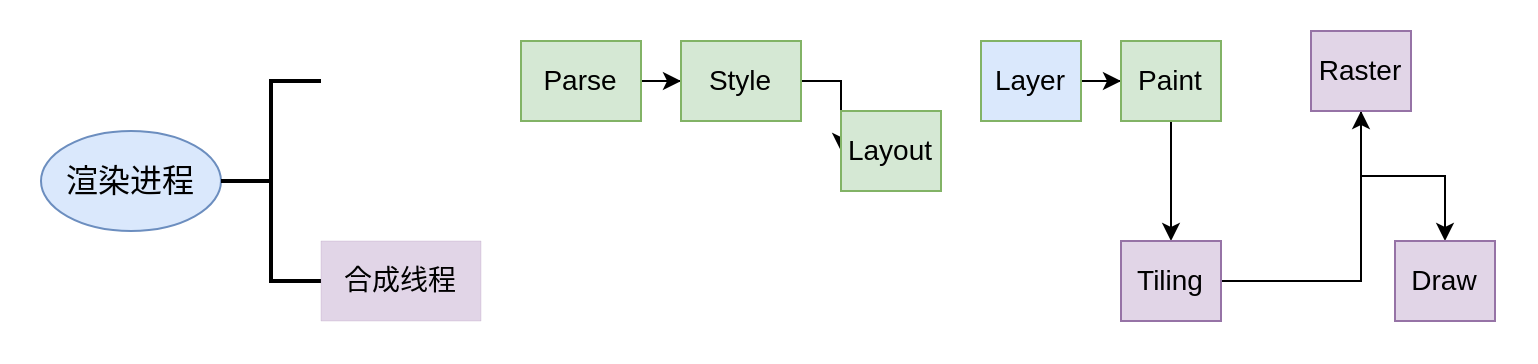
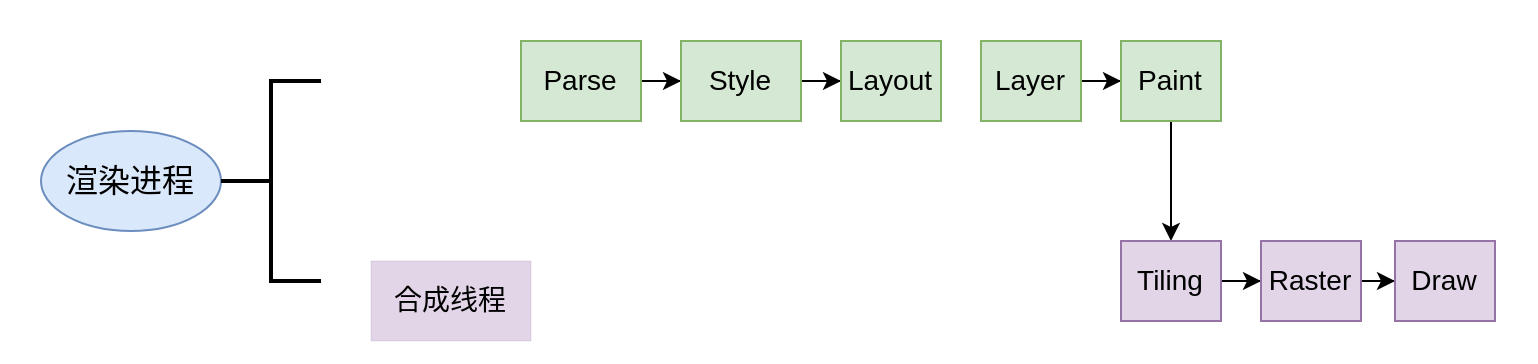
  <mxCell id="0" />
  <mxCell id="1" parent="0" />
  <mxCell id="2" value="渲染进程" style="ellipse;whiteSpace=wrap;html=1;fillColor=#dae8fc;strokeColor=#6c8ebf;fontSize=16;fixDash=1;" vertex="1" parent="1"><mxGeometry x="20" y="65" width="90" height="50" as="geometry" /></mxCell>
  <mxCell id="3" value="" style="strokeWidth=2;html=1;shape=mxgraph.flowchart.annotation_2;align=left;labelPosition=right;pointerEvents=1;fixDash=1;" vertex="1" parent="1"><mxGeometry x="110" y="40" width="50" height="100" as="geometry" /></mxCell>
  <mxCell id="4" value="" style="edgeStyle=orthogonalEdgeStyle;rounded=0;orthogonalLoop=1;jettySize=auto;html=1;fontSize=14;strokeWidth=1;fixDash=1;" edge="1" parent="1" source="5" target="8"><mxGeometry relative="1" as="geometry" /></mxCell>
  <mxCell id="5" value="Parse" style="rounded=0;whiteSpace=wrap;html=1;fillColor=#d5e8d4;strokeColor=#82b366;fontSize=14;strokeWidth=1;fixDash=1;" vertex="1" parent="1"><mxGeometry x="260" y="20" width="60" height="40" as="geometry" /></mxCell>
- <mxCell id="6" value="合成线程" style="rounded=0;whiteSpace=wrap;html=1;fillColor=#e1d5e7;strokeColor=#9673a6;fontSize=14;strokeWidth=0;fixDash=1;" vertex="1" parent="1"><mxGeometry x="160" y="120" width="80" height="40" as="geometry" /></mxCell>
+ <mxCell id="6" value="合成线程" style="rounded=0;whiteSpace=wrap;html=1;fillColor=#e1d5e7;strokeColor=#9673a6;fontSize=14;strokeWidth=0;fixDash=1;" vertex="1" parent="1"><mxGeometry x="185" y="130" width="80" height="40" as="geometry" /></mxCell>
  <mxCell id="7" value="" style="edgeStyle=orthogonalEdgeStyle;rounded=0;orthogonalLoop=1;jettySize=auto;html=1;fontSize=14;strokeWidth=1;fixDash=1;" edge="1" parent="1" source="8" target="9"><mxGeometry relative="1" as="geometry" /></mxCell>
  <mxCell id="8" value="Style" style="rounded=0;whiteSpace=wrap;html=1;fillColor=#d5e8d4;strokeColor=#82b366;fontSize=14;strokeWidth=1;fixDash=1;" vertex="1" parent="1"><mxGeometry x="340" y="20" width="60" height="40" as="geometry" /></mxCell>
- <mxCell id="9" value="Layout" style="rounded=0;whiteSpace=wrap;html=1;fillColor=#d5e8d4;strokeColor=#82b366;fontSize=14;strokeWidth=1;fixDash=1;" vertex="1" parent="1"><mxGeometry x="420" y="55" width="50" height="40" as="geometry" /></mxCell>
+ <mxCell id="9" value="Layout" style="rounded=0;whiteSpace=wrap;html=1;fillColor=#d5e8d4;strokeColor=#82b366;fontSize=14;strokeWidth=1;fixDash=1;" vertex="1" parent="1"><mxGeometry x="420" y="20" width="50" height="40" as="geometry" /></mxCell>
  <mxCell id="10" value="" style="edgeStyle=orthogonalEdgeStyle;rounded=0;orthogonalLoop=1;jettySize=auto;html=1;strokeWidth=1;fixDash=1;" edge="1" parent="1" source="11" target="13"><mxGeometry relative="1" as="geometry" /></mxCell>
- <mxCell id="11" value="Layer" style="rounded=0;whiteSpace=wrap;html=1;fillColor=#dae8fc;strokeColor=#82b366;fontSize=14;strokeWidth=1;fixDash=1;" vertex="1" parent="1"><mxGeometry x="490" y="20" width="50" height="40" as="geometry" /></mxCell>
+ <mxCell id="11" value="Layer" style="rounded=0;whiteSpace=wrap;html=1;fillColor=#d5e8d4;strokeColor=#82b366;fontSize=14;strokeWidth=1;fixDash=1;" vertex="1" parent="1"><mxGeometry x="490" y="20" width="50" height="40" as="geometry" /></mxCell>
  <mxCell id="12" value="" style="edgeStyle=orthogonalEdgeStyle;rounded=0;orthogonalLoop=1;jettySize=auto;html=1;fixDash=1;" edge="1" parent="1" source="13" target="15"><mxGeometry relative="1" as="geometry" /></mxCell>
  <mxCell id="13" value="Paint" style="rounded=0;whiteSpace=wrap;html=1;fillColor=#d5e8d4;strokeColor=#82b366;fontSize=14;strokeWidth=1;fixDash=1;" vertex="1" parent="1"><mxGeometry x="560" y="20" width="50" height="40" as="geometry" /></mxCell>
  <mxCell id="14" value="" style="edgeStyle=orthogonalEdgeStyle;rounded=0;orthogonalLoop=1;jettySize=auto;html=1;fixDash=1;" edge="1" parent="1" source="15" target="17"><mxGeometry relative="1" as="geometry" /></mxCell>
  <mxCell id="15" value="Tiling" style="rounded=0;whiteSpace=wrap;html=1;fillColor=#e1d5e7;strokeColor=#9673a6;fontSize=14;strokeWidth=1;fixDash=1;" vertex="1" parent="1"><mxGeometry x="560" y="120" width="50" height="40" as="geometry" /></mxCell>
  <mxCell id="16" value="" style="edgeStyle=orthogonalEdgeStyle;rounded=0;orthogonalLoop=1;jettySize=auto;html=1;fixDash=1;" edge="1" parent="1" source="17" target="18"><mxGeometry relative="1" as="geometry" /></mxCell>
- <mxCell id="17" value="Raster" style="rounded=0;whiteSpace=wrap;html=1;fillColor=#e1d5e7;strokeColor=#9673a6;fontSize=14;strokeWidth=1;fixDash=1;" vertex="1" parent="1"><mxGeometry x="655" y="15" width="50" height="40" as="geometry" /></mxCell>
+ <mxCell id="17" value="Raster" style="rounded=0;whiteSpace=wrap;html=1;fillColor=#e1d5e7;strokeColor=#9673a6;fontSize=14;strokeWidth=1;fixDash=1;" vertex="1" parent="1"><mxGeometry x="630" y="120" width="50" height="40" as="geometry" /></mxCell>
  <mxCell id="18" value="Draw" style="rounded=0;whiteSpace=wrap;html=1;fillColor=#e1d5e7;strokeColor=#9673a6;fontSize=14;strokeWidth=1;fixDash=1;" vertex="1" parent="1"><mxGeometry x="697" y="120" width="50" height="40" as="geometry" /></mxCell>
